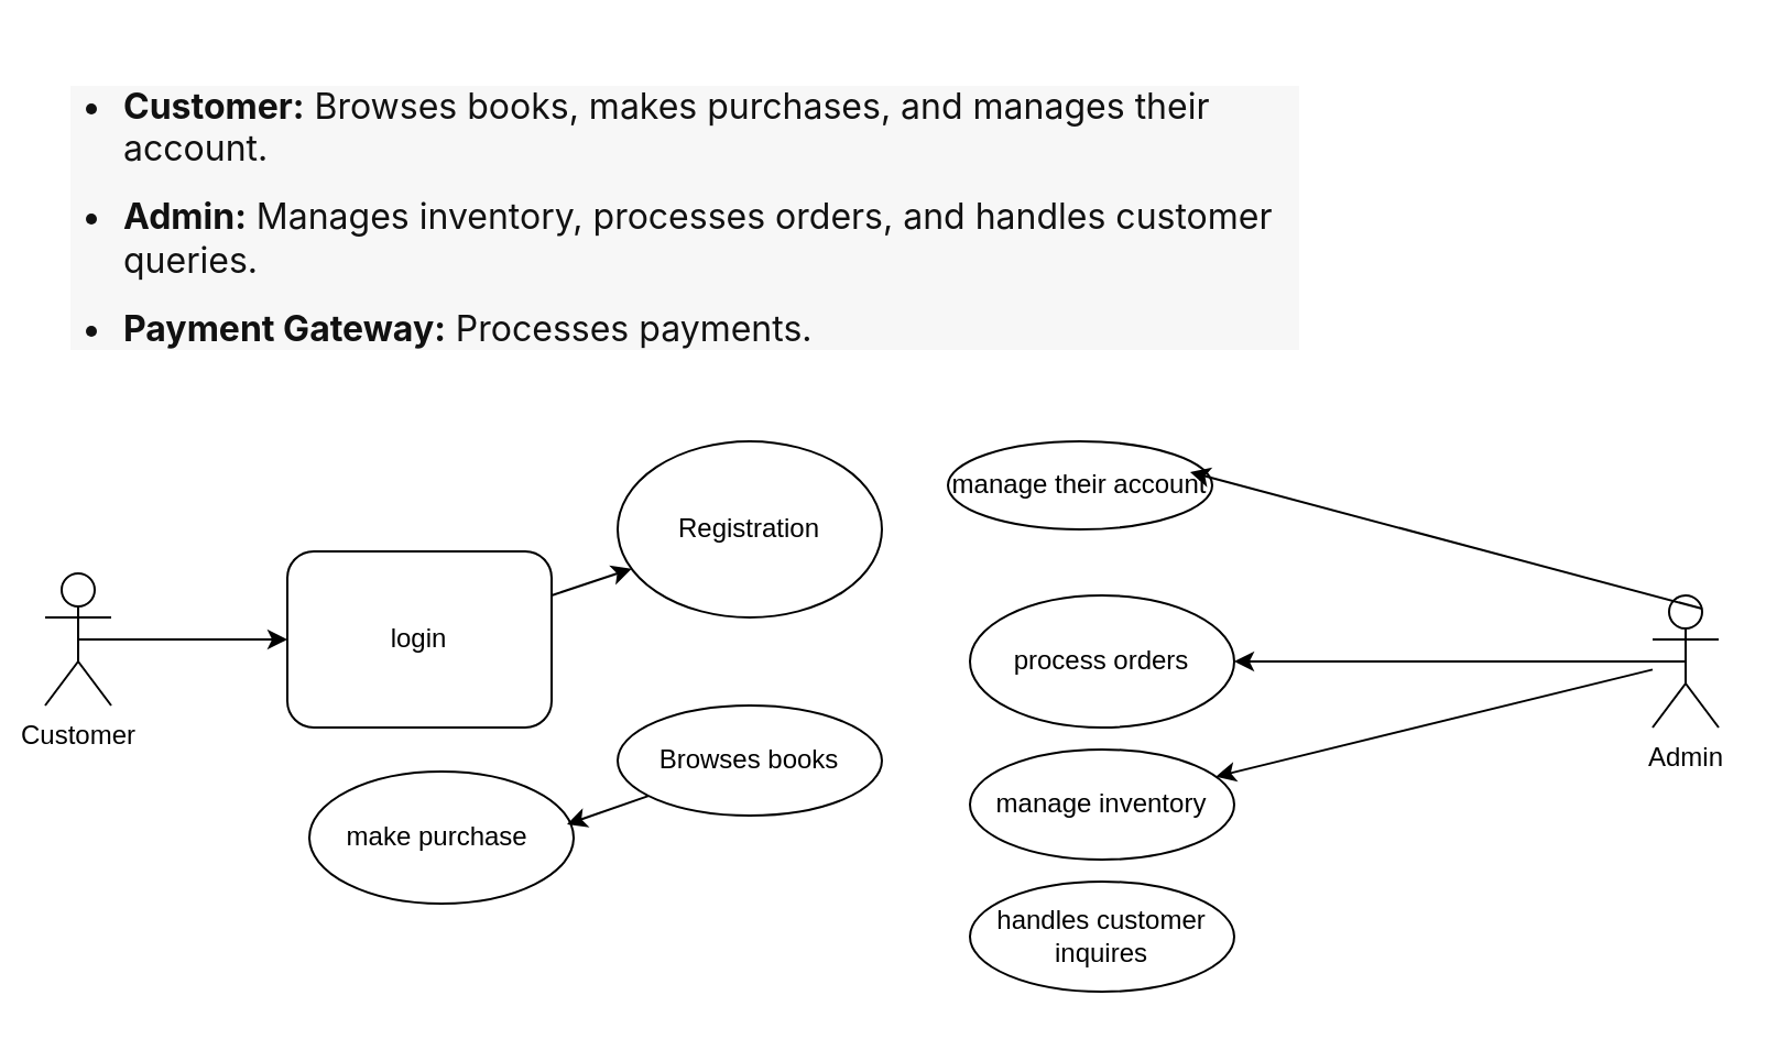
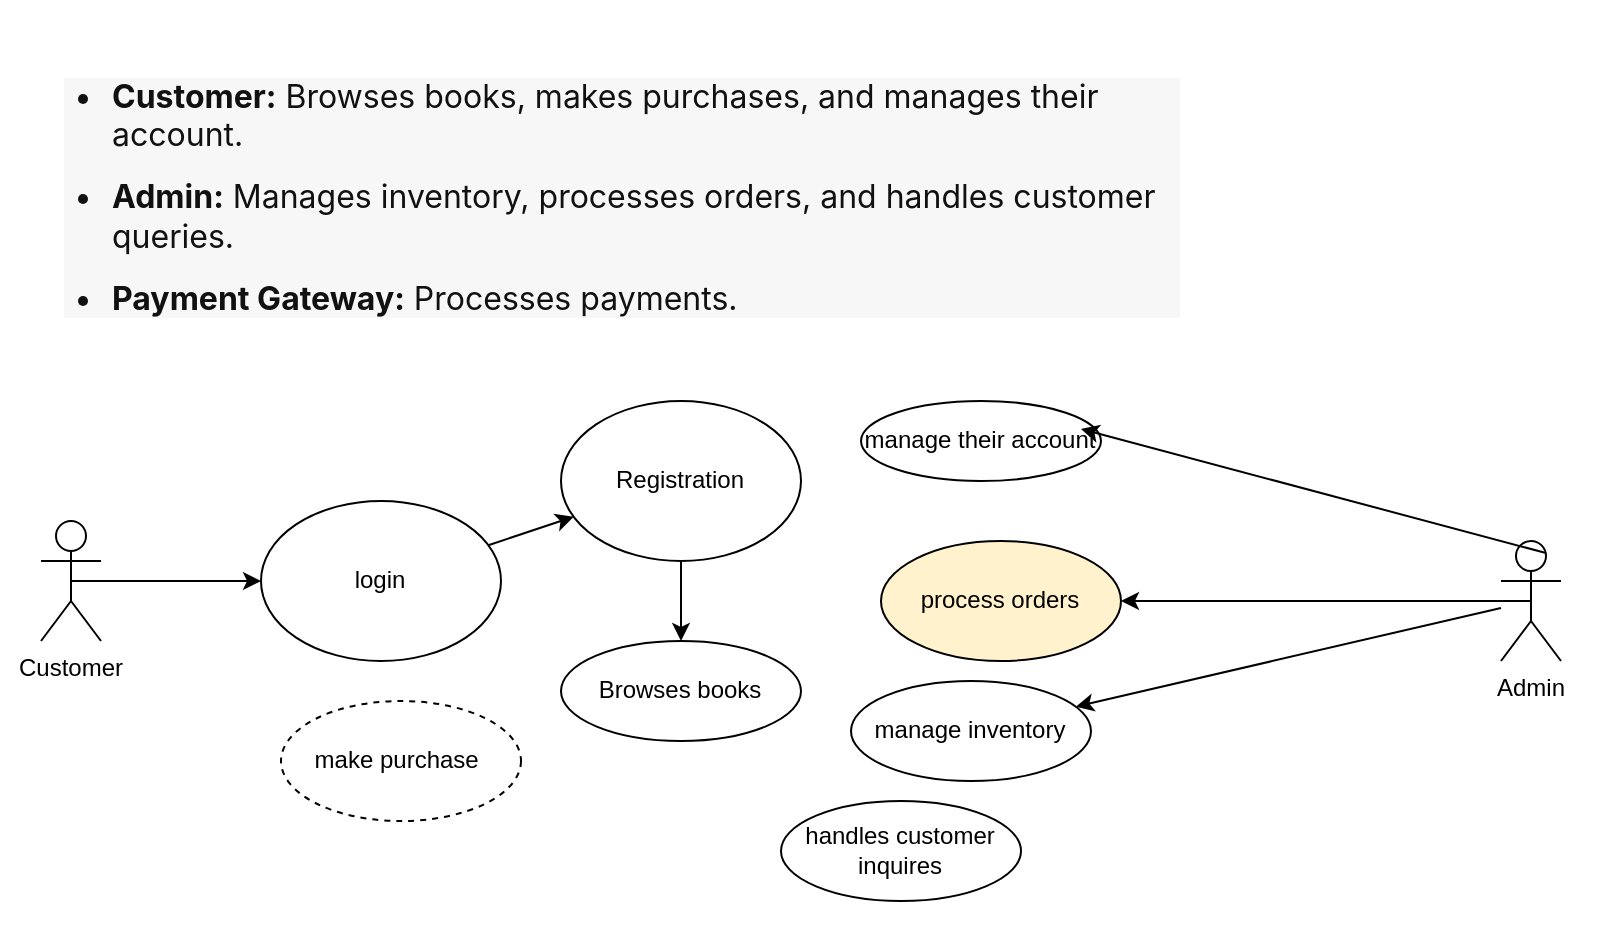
  <mxCell id="0" />
  <mxCell id="1" parent="0" />
  <mxCell id="2" value="&lt;ul style=&quot;margin: 12px 0px 0px; display: flex; flex-direction: column; gap: 12px; padding-inline-start: 24px; color: rgb(17, 17, 17); font-family: -apple-system, Roboto, SegoeUI, &amp;quot;Segoe UI&amp;quot;, &amp;quot;Helvetica Neue&amp;quot;, Helvetica, &amp;quot;Microsoft YaHei&amp;quot;, &amp;quot;Meiryo UI&amp;quot;, Meiryo, &amp;quot;Arial Unicode MS&amp;quot;, sans-serif; font-size: 16px; font-style: normal; font-variant-ligatures: normal; font-variant-caps: normal; font-weight: 400; letter-spacing: normal; orphans: 2; text-align: start; text-indent: 0px; text-transform: none; widows: 2; word-spacing: 0px; -webkit-text-stroke-width: 0px; white-space: normal; background-color: rgb(247, 247, 247); text-decoration-thickness: initial; text-decoration-style: initial; text-decoration-color: initial;&quot;&gt;&lt;li&gt;&lt;strong&gt;Customer:&lt;/strong&gt;&lt;span&gt;&amp;nbsp;&lt;/span&gt;Browses books, makes purchases, and manages their account.&lt;/li&gt;&lt;li&gt;&lt;strong&gt;Admin:&lt;/strong&gt;&lt;span&gt;&amp;nbsp;&lt;/span&gt;Manages inventory, processes orders, and handles customer queries.&lt;/li&gt;&lt;li&gt;&lt;strong&gt;Payment Gateway:&lt;/strong&gt;&lt;span&gt;&amp;nbsp;&lt;/span&gt;Processes payments.&lt;/li&gt;&lt;/ul&gt;" style="text;whiteSpace=wrap;html=1;" vertex="1" parent="1"><mxGeometry x="30" y="20" width="560" height="200" as="geometry" /></mxCell>
  <mxCell id="3" value="Customer" style="shape=umlActor;verticalLabelPosition=bottom;verticalAlign=top;html=1;outlineConnect=0;" vertex="1" parent="1"><mxGeometry x="20" y="260" width="30" height="60" as="geometry" /></mxCell>
- <mxCell id="4" value="login" style="whiteSpace=wrap;html=1;rounded=1;" vertex="1" parent="1"><mxGeometry x="130" y="250" width="120" height="80" as="geometry" /></mxCell>
+ <mxCell id="4" value="login" style="ellipse;whiteSpace=wrap;html=1;" vertex="1" parent="1"><mxGeometry x="130" y="250" width="120" height="80" as="geometry" /></mxCell>
  <mxCell id="5" value="" style="endArrow=classic;html=1;rounded=0;exitX=0.5;exitY=0.5;exitDx=0;exitDy=0;exitPerimeter=0;" edge="1" parent="1" source="3" target="4"><mxGeometry width="50" height="50" relative="1" as="geometry"><mxPoint x="90" y="330" as="sourcePoint" /><mxPoint x="70" y="280" as="targetPoint" /></mxGeometry></mxCell>
  <mxCell id="6" value="" style="endArrow=classic;html=1;rounded=0;" edge="1" parent="1" source="4" target="7"><mxGeometry width="50" height="50" relative="1" as="geometry"><mxPoint x="390" y="250" as="sourcePoint" /><mxPoint x="310" y="230" as="targetPoint" /></mxGeometry></mxCell>
  <mxCell id="7" value="Registration" style="ellipse;whiteSpace=wrap;html=1;" vertex="1" parent="1"><mxGeometry x="280" y="200" width="120" height="80" as="geometry" /></mxCell>
  <mxCell id="8" value="Browses books" style="ellipse;whiteSpace=wrap;html=1;" vertex="1" parent="1"><mxGeometry x="280" y="320" width="120" height="50" as="geometry" /></mxCell>
  <mxCell id="9" style="edgeStyle=orthogonalEdgeStyle;rounded=0;orthogonalLoop=1;jettySize=auto;html=1;" edge="1" parent="1"><mxGeometry relative="1" as="geometry"><mxPoint x="740" y="300" as="targetPoint" /><mxPoint x="740" y="300" as="sourcePoint" /></mxGeometry></mxCell>
  <mxCell id="10" value="Admin" style="shape=umlActor;verticalLabelPosition=bottom;verticalAlign=top;html=1;outlineConnect=0;" vertex="1" parent="1"><mxGeometry x="750" y="270" width="30" height="60" as="geometry" /></mxCell>
  <mxCell id="11" value="manage their account" style="ellipse;whiteSpace=wrap;html=1;" vertex="1" parent="1"><mxGeometry x="430" y="200" width="120" height="40" as="geometry" /></mxCell>
  <mxCell id="12" style="edgeStyle=orthogonalEdgeStyle;rounded=0;orthogonalLoop=1;jettySize=auto;html=1;exitX=0.5;exitY=1;exitDx=0;exitDy=0;" edge="1" parent="1" source="7" target="7"><mxGeometry relative="1" as="geometry" /></mxCell>
- <mxCell id="13" value="manage inventory" style="ellipse;whiteSpace=wrap;html=1;" vertex="1" parent="1"><mxGeometry x="440" y="340" width="120" height="50" as="geometry" /></mxCell>
+ <mxCell id="13" value="manage inventory" style="ellipse;whiteSpace=wrap;html=1;" vertex="1" parent="1"><mxGeometry x="425" y="340" width="120" height="50" as="geometry" /></mxCell>
  <mxCell id="14" value="" style="endArrow=classic;html=1;rounded=0;exitX=0.5;exitY=0.5;exitDx=0;exitDy=0;exitPerimeter=0;" edge="1" parent="1" source="10" target="15"><mxGeometry width="50" height="50" relative="1" as="geometry"><mxPoint x="390" y="350" as="sourcePoint" /><mxPoint x="440" y="300" as="targetPoint" /></mxGeometry></mxCell>
- <mxCell id="15" value="process orders" style="ellipse;whiteSpace=wrap;html=1;" vertex="1" parent="1"><mxGeometry x="440" y="270" width="120" height="60" as="geometry" /></mxCell>
- <mxCell id="16" value="handles customer inquires" style="ellipse;whiteSpace=wrap;html=1;" vertex="1" parent="1"><mxGeometry x="440" y="400" width="120" height="50" as="geometry" /></mxCell>
+ <mxCell id="15" value="process orders" style="ellipse;whiteSpace=wrap;html=1;fillColor=#fff2cc;" vertex="1" parent="1"><mxGeometry x="440" y="270" width="120" height="60" as="geometry" /></mxCell>
+ <mxCell id="16" value="handles customer inquires" style="ellipse;whiteSpace=wrap;html=1;" vertex="1" parent="1"><mxGeometry x="390" y="400" width="120" height="50" as="geometry" /></mxCell>
  <mxCell id="17" style="edgeStyle=orthogonalEdgeStyle;rounded=0;orthogonalLoop=1;jettySize=auto;html=1;exitX=0.5;exitY=1;exitDx=0;exitDy=0;" edge="1" parent="1" source="15" target="15"><mxGeometry relative="1" as="geometry" /></mxCell>
- <mxCell id="18" value="make purchase&amp;nbsp;" style="ellipse;whiteSpace=wrap;html=1;" vertex="1" parent="1"><mxGeometry x="140" y="350" width="120" height="60" as="geometry" /></mxCell>
- <mxCell id="20" value="" style="endArrow=classic;html=1;rounded=0;entryX=0.975;entryY=0.4;entryDx=0;entryDy=0;entryPerimeter=0;" edge="1" parent="1" source="8" target="18"><mxGeometry width="50" height="50" relative="1" as="geometry"><mxPoint x="280" y="300" as="sourcePoint" /><mxPoint x="440" y="300" as="targetPoint" /></mxGeometry></mxCell>
+ <mxCell id="18" value="make purchase&amp;nbsp;" style="ellipse;whiteSpace=wrap;html=1;dashed=1;" vertex="1" parent="1"><mxGeometry x="140" y="350" width="120" height="60" as="geometry" /></mxCell>
+ <mxCell id="19" value="" style="endArrow=classic;html=1;rounded=0;exitX=0.5;exitY=1;exitDx=0;exitDy=0;" edge="1" parent="1" source="7" target="8"><mxGeometry width="50" height="50" relative="1" as="geometry"><mxPoint x="390" y="350" as="sourcePoint" /><mxPoint x="440" y="300" as="targetPoint" /></mxGeometry></mxCell>
  <mxCell id="21" value="" style="endArrow=classic;html=1;rounded=0;exitX=0.75;exitY=0.1;exitDx=0;exitDy=0;exitPerimeter=0;" edge="1" parent="1" source="10"><mxGeometry width="50" height="50" relative="1" as="geometry"><mxPoint x="737.5" y="170" as="sourcePoint" /><mxPoint x="540" y="214" as="targetPoint" /></mxGeometry></mxCell>
  <mxCell id="22" value="" style="endArrow=classic;html=1;rounded=0;" edge="1" parent="1" source="10" target="13"><mxGeometry width="50" height="50" relative="1" as="geometry"><mxPoint x="680" y="320" as="sourcePoint" /><mxPoint x="440" y="260" as="targetPoint" /></mxGeometry></mxCell>
